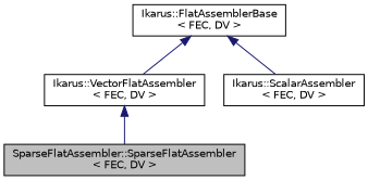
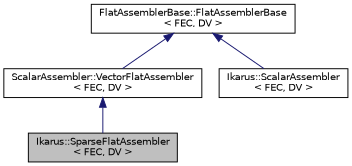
  digraph {
    node [color=black fillcolor=white fontname=Helvetica fontsize=10 shape=record style=filled]
    edge [color=midnightblue dir=back fontname=Helvetica fontsize=10 labelfontname=Helvetica labelfontsize=10 style=solid]
-   n1 [fillcolor=grey75 fontcolor=black height=0.2 label="SparseFlatAssembler::SparseFlatAssembler\l\< FEC, DV \>" width=0.4]
-   n2 [height=0.2 label="Ikarus::VectorFlatAssembler\l\< FEC, DV \>" width=0.4]
+   n1 [fillcolor=grey75 fontcolor=black height=0.2 label="Ikarus::SparseFlatAssembler\l\< FEC, DV \>" width=0.4]
+   n2 [height=0.2 label="ScalarAssembler::VectorFlatAssembler\l\< FEC, DV \>" width=0.4]
    n3 [height=0.2 label="Ikarus::ScalarAssembler\l\< FEC, DV \>" width=0.4]
-   n4 [height=0.2 label="Ikarus::FlatAssemblerBase\l\< FEC, DV \>" width=0.4]
+   n4 [height=0.2 label="FlatAssemblerBase::FlatAssemblerBase\l\< FEC, DV \>" width=0.4]
    n2 -> n1
    n4 -> n2
    n4 -> n3
  }
